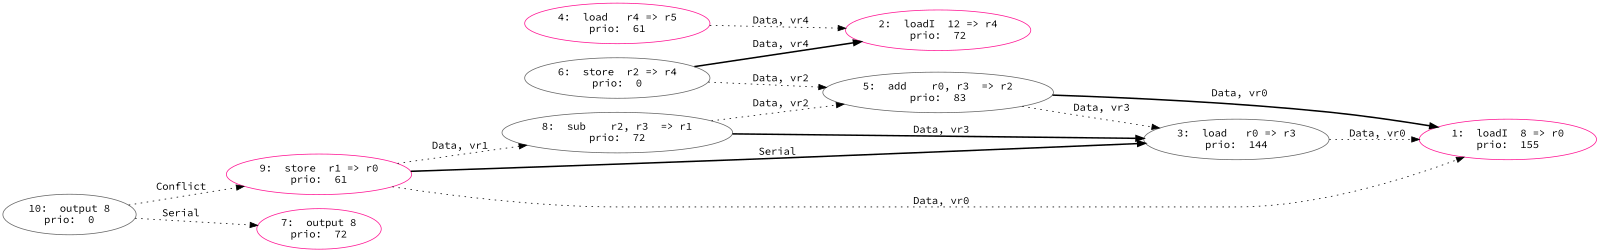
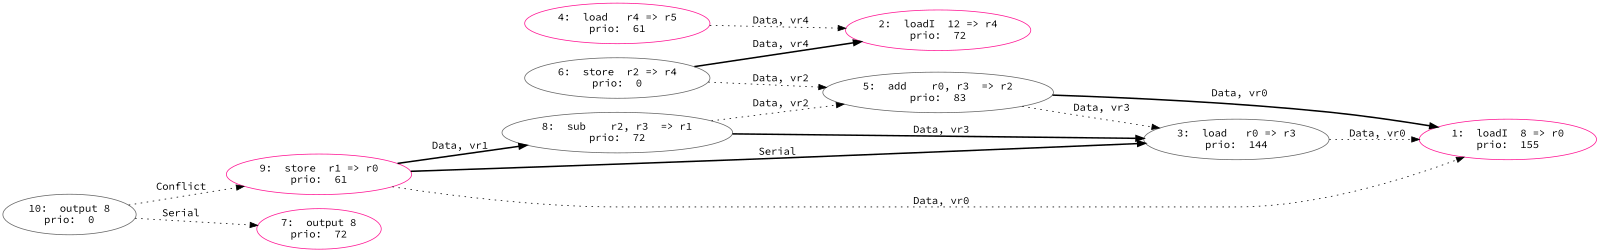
  digraph {
    fontname="Source Code Pro"
    rankdir=LR
    node [color=deeppink fontname="Source Code Pro"]
    edge [fontname="Source Code Pro" style=dotted]
    n1 [label="1:  loadI  8 => r0\nprio:  155"]
    n2 [label="2:  loadI  12 => r4\nprio:  72"]
    n3 [color=gray40 label="3:  load   r0 => r3\nprio:  144"]
    n4 [label="4:  load   r4 => r5\nprio:  61"]
    n5 [color=gray40 label="5:  add    r0, r3  => r2\nprio:  83"]
    n6 [color=gray40 label="6:  store  r2 => r4\nprio:  0"]
    n7 [label="7:  output 8\nprio:  72"]
    n8 [color=gray40 label="8:  sub    r2, r3  => r1\nprio:  72"]
    n9 [label="9:  store  r1 => r0\nprio:  61"]
    n10 [color=gray40 label="10:  output 8\nprio:  0"]
    n3 -> n1 [label=" Data, vr0"]
    n4 -> n2 [label=" Data, vr4"]
    n5 -> n1 [label=" Data, vr0" style=bold]
    n5 -> n3 [label=" Data, vr3"]
    n6 -> n2 [label=" Data, vr4" style=bold]
    n6 -> n5 [label=" Data, vr2"]
    n8 -> n3 [label=" Data, vr3" style=bold]
    n8 -> n5 [label=" Data, vr2"]
    n9 -> n1 [label=" Data, vr0"]
    n9 -> n3 [label=" Serial " style=bold]
-   n9 -> n8 [label=" Data, vr1"]
+   n9 -> n8 [label=" Data, vr1" style=bold]
    n10 -> n7 [label=" Serial "]
    n10 -> n9 [label=" Conflict "]
  }
